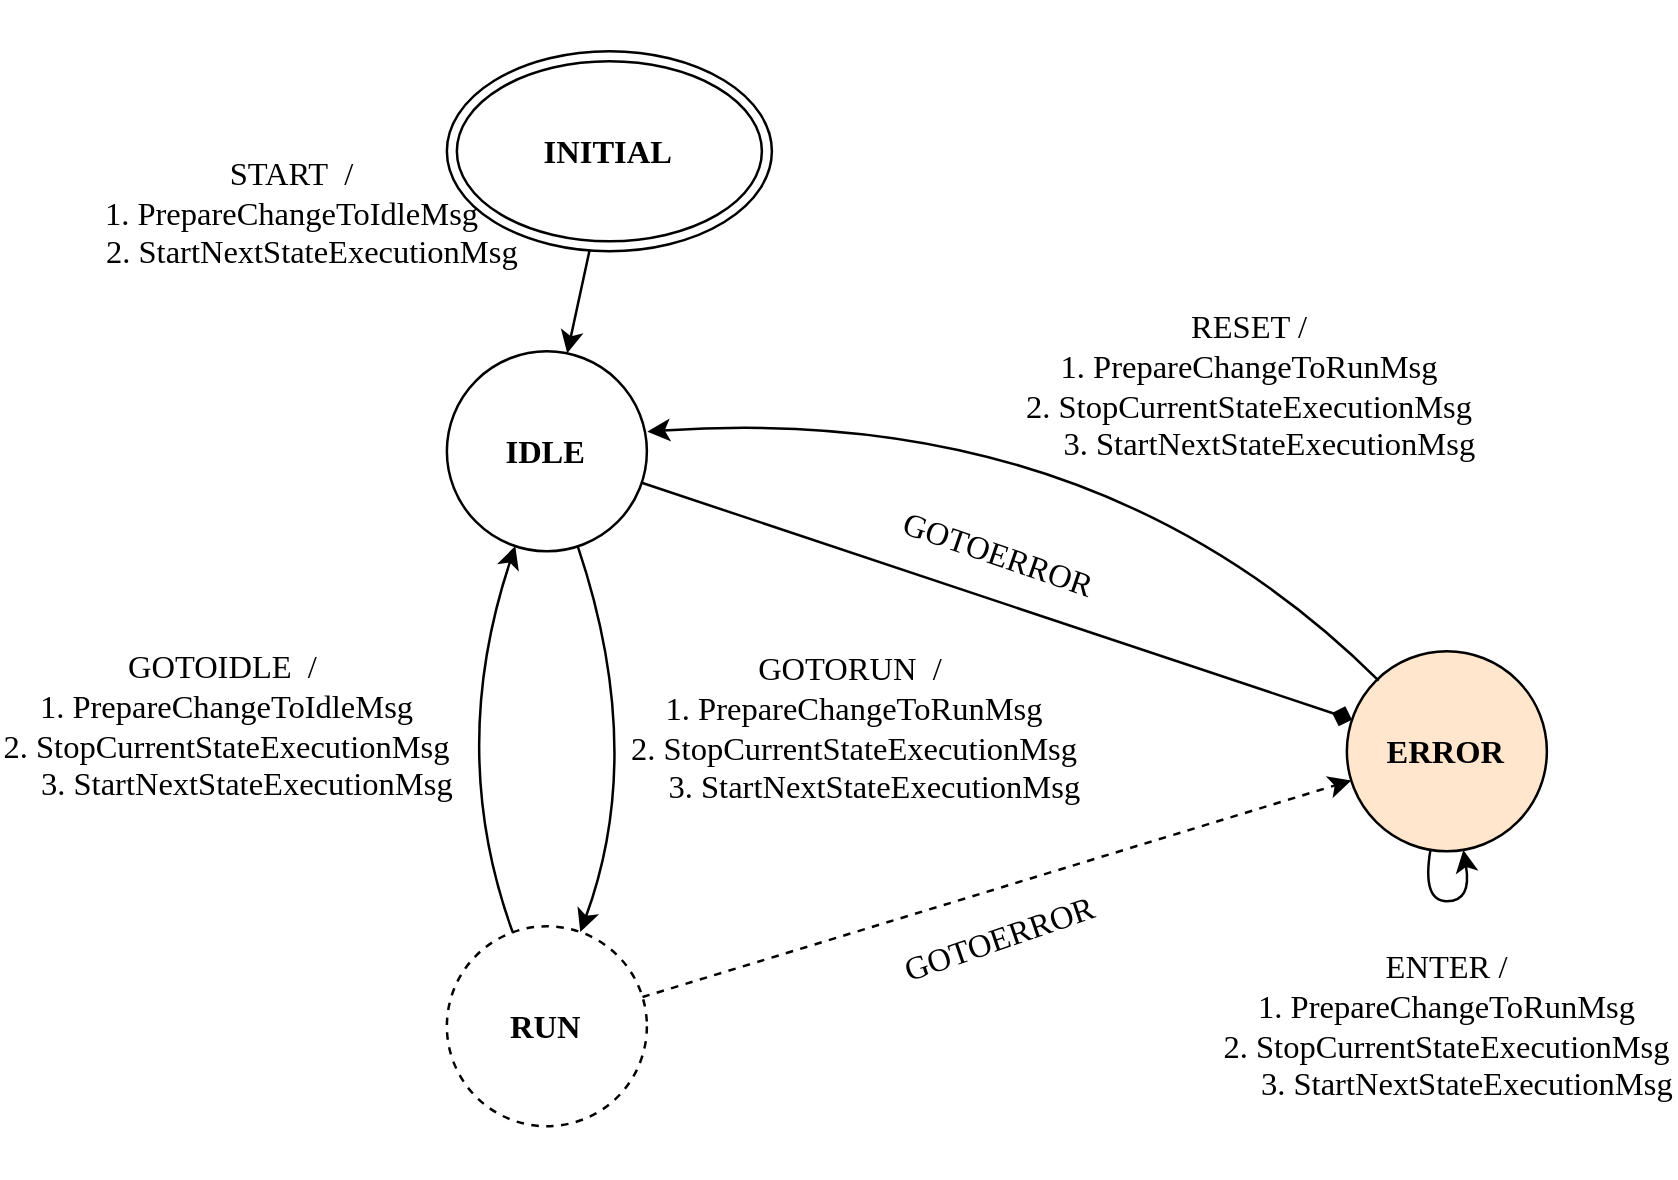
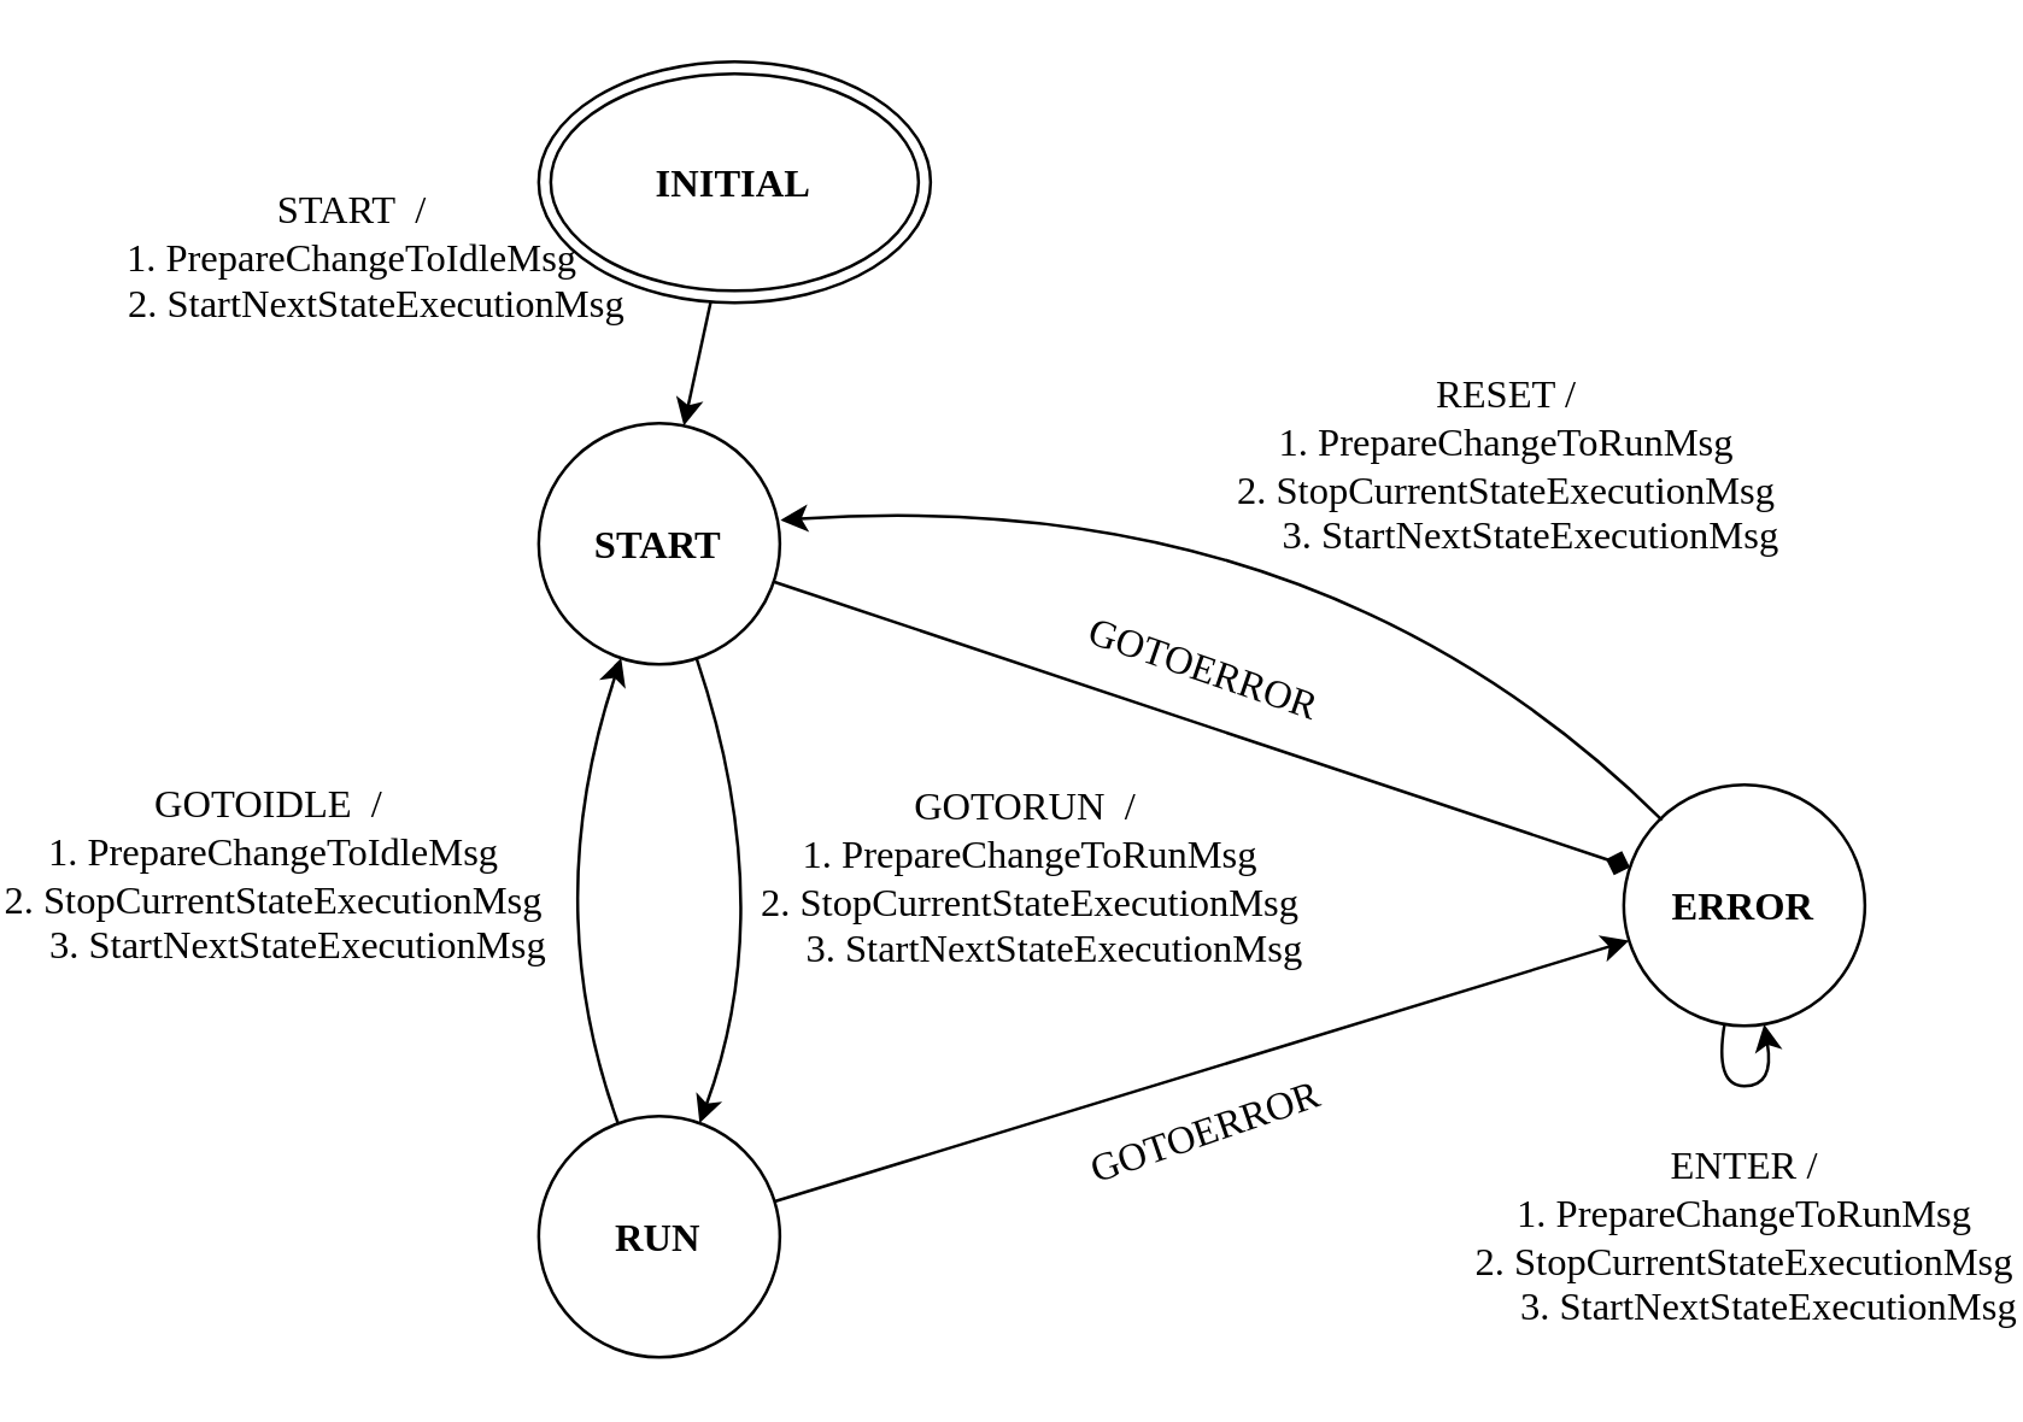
  <mxCell id="0" />
  <mxCell id="1" parent="0" />
  <mxCell id="2" value="&lt;span&gt;INITIAL&lt;/span&gt;" style="ellipse;shape=doubleEllipse;aspect=fixed;fontFamily=Times New Roman;labelBackgroundColor=none;labelBorderColor=none;whiteSpace=wrap;html=1;align=center;fontSize=13;strokeWidth=1;fontStyle=1;" parent="1" vertex="1"><mxGeometry x="20.15" y="20" width="130" height="80" as="geometry" /></mxCell>
- <mxCell id="3" value="&lt;span&gt;IDLE&lt;/span&gt;" style="ellipse;aspect=fixed;fontFamily=Times New Roman;labelBackgroundColor=none;labelBorderColor=none;whiteSpace=wrap;html=1;align=center;fontSize=13;strokeWidth=1;fontStyle=1;" parent="1" vertex="1"><mxGeometry x="20.15" y="140" width="80" height="80" as="geometry" /></mxCell>
- <mxCell id="4" value="&lt;span&gt;ERROR&lt;/span&gt;" style="ellipse;aspect=fixed;fontFamily=Times New Roman;labelBackgroundColor=none;labelBorderColor=none;whiteSpace=wrap;html=1;align=center;fontSize=13;strokeWidth=1;fontStyle=1;fillColor=#ffe6cc;" parent="1" vertex="1"><mxGeometry x="380.15" y="260" width="80" height="80" as="geometry" /></mxCell>
- <mxCell id="5" value="&lt;span&gt;RUN&lt;/span&gt;" style="ellipse;aspect=fixed;fontFamily=Times New Roman;labelBackgroundColor=none;labelBorderColor=none;whiteSpace=wrap;html=1;align=center;fontSize=13;strokeWidth=1;fontStyle=1;dashed=1;" parent="1" vertex="1"><mxGeometry x="20.15" y="370" width="80" height="80" as="geometry" /></mxCell>
+ <mxCell id="3" value="&lt;span&gt;START&lt;/span&gt;" style="ellipse;aspect=fixed;fontFamily=Times New Roman;labelBackgroundColor=none;labelBorderColor=none;whiteSpace=wrap;html=1;align=center;fontSize=13;strokeWidth=1;fontStyle=1;" parent="1" vertex="1"><mxGeometry x="20.15" y="140" width="80" height="80" as="geometry" /></mxCell>
+ <mxCell id="4" value="&lt;span&gt;ERROR&lt;/span&gt;" style="ellipse;aspect=fixed;fontFamily=Times New Roman;labelBackgroundColor=none;labelBorderColor=none;whiteSpace=wrap;html=1;align=center;fontSize=13;strokeWidth=1;fontStyle=1;" parent="1" vertex="1"><mxGeometry x="380.15" y="260" width="80" height="80" as="geometry" /></mxCell>
+ <mxCell id="5" value="&lt;span&gt;RUN&lt;/span&gt;" style="ellipse;aspect=fixed;fontFamily=Times New Roman;labelBackgroundColor=none;labelBorderColor=none;whiteSpace=wrap;html=1;align=center;fontSize=13;strokeWidth=1;fontStyle=1;" parent="1" vertex="1"><mxGeometry x="20.15" y="370" width="80" height="80" as="geometry" /></mxCell>
  <mxCell id="6" value="START&amp;nbsp; / &lt;br style=&quot;font-size: 13px;&quot;&gt;1. PrepareChangeToIdleMsg&lt;br style=&quot;font-size: 13px;&quot;&gt;  &amp;nbsp;&amp;nbsp; &amp;nbsp; 2. StartNextStateExecutionMsg" style="endArrow=classic;rounded=0;fontFamily=Times New Roman;labelBackgroundColor=none;labelBorderColor=none;html=1;align=center;fontSize=13;" parent="1" source="2" target="3" edge="1"><mxGeometry x="-0.5" y="-120" width="50" height="50" relative="1" as="geometry"><mxPoint x="130.15" y="300" as="sourcePoint" /><mxPoint x="180.15" y="250" as="targetPoint" /><mxPoint as="offset" /></mxGeometry></mxCell>
  <mxCell id="7" value="" style="endArrow=classic;curved=1;fontFamily=Times New Roman;labelBackgroundColor=none;labelBorderColor=none;html=1;align=center;fontSize=13;" parent="1" source="3" target="5" edge="1"><mxGeometry width="50" height="50" relative="1" as="geometry"><mxPoint x="110.15" y="230" as="sourcePoint" /><mxPoint x="100.15" y="310" as="targetPoint" /><Array as="points"><mxPoint x="100.15" y="300" /></Array></mxGeometry></mxCell>
  <mxCell id="8" value="GOTORUN&amp;nbsp; /&amp;nbsp;&lt;br style=&quot;font-size: 13px;&quot;&gt;1. PrepareChangeToRunMsg&lt;br style=&quot;font-size: 13px;&quot;&gt;2. StopCurrentStateExecutionMsg&lt;br style=&quot;font-size: 13px;&quot;&gt;&amp;nbsp; &amp;nbsp; &amp;nbsp;3. StartNextStateExecutionMsg" style="edgeLabel;align=center;verticalAlign=middle;resizable=0;points=[];fontFamily=Times New Roman;labelBackgroundColor=none;labelBorderColor=none;html=1;fontSize=13;" parent="7" vertex="1" connectable="0"><mxGeometry x="0.054" y="-15" relative="1" as="geometry"><mxPoint x="96" y="-4" as="offset" /></mxGeometry></mxCell>
  <mxCell id="9" value="" style="endArrow=classic;curved=1;fontFamily=Times New Roman;labelBackgroundColor=none;labelBorderColor=none;html=1;align=center;fontSize=13;" parent="1" source="5" target="3" edge="1"><mxGeometry width="50" height="50" relative="1" as="geometry"><mxPoint x="50.15" y="360" as="sourcePoint" /><mxPoint x="100.15" y="310" as="targetPoint" /><Array as="points"><mxPoint x="20.15" y="300" /></Array></mxGeometry></mxCell>
  <mxCell id="10" value="GOTOIDLE&amp;nbsp; /&amp;nbsp;&lt;br style=&quot;font-size: 13px;&quot;&gt;1. PrepareChangeToIdleMsg&lt;br style=&quot;font-size: 13px;&quot;&gt;2. StopCurrentStateExecutionMsg&lt;br style=&quot;font-size: 13px;&quot;&gt;&amp;nbsp; &amp;nbsp; &amp;nbsp;3. StartNextStateExecutionMsg" style="edgeLabel;align=center;verticalAlign=middle;resizable=0;points=[];fontFamily=Times New Roman;labelBackgroundColor=none;labelBorderColor=none;html=1;fontSize=13;" parent="9" vertex="1" connectable="0"><mxGeometry x="0.218" y="-39" relative="1" as="geometry"><mxPoint x="-133" y="-1" as="offset" /></mxGeometry></mxCell>
- <mxCell id="11" value="" style="endArrow=classic;curved=1;fontFamily=Times New Roman;labelBackgroundColor=none;labelBorderColor=none;html=1;align=center;fontSize=13;dashed=1;" parent="1" source="5" target="4" edge="1"><mxGeometry width="50" height="50" relative="1" as="geometry"><mxPoint x="80.15" y="390" as="sourcePoint" /><mxPoint x="130.15" y="340" as="targetPoint" /></mxGeometry></mxCell>
+ <mxCell id="11" value="" style="endArrow=classic;curved=1;fontFamily=Times New Roman;labelBackgroundColor=none;labelBorderColor=none;html=1;align=center;fontSize=13;" parent="1" source="5" target="4" edge="1"><mxGeometry width="50" height="50" relative="1" as="geometry"><mxPoint x="80.15" y="390" as="sourcePoint" /><mxPoint x="130.15" y="340" as="targetPoint" /></mxGeometry></mxCell>
  <mxCell id="12" value="GOTOERROR" style="edgeLabel;align=center;verticalAlign=middle;resizable=0;points=[];rotation=341;fontFamily=Times New Roman;labelBackgroundColor=none;labelBorderColor=none;html=1;fontSize=13;" parent="11" vertex="1" connectable="0"><mxGeometry x="-0.091" y="-1" relative="1" as="geometry"><mxPoint x="13" y="15" as="offset" /></mxGeometry></mxCell>
  <mxCell id="13" value="" style="endArrow=classic;curved=1;fontFamily=Times New Roman;labelBackgroundColor=none;labelBorderColor=none;html=1;align=center;fontSize=13;" parent="1" edge="1"><mxGeometry width="50" height="50" relative="1" as="geometry"><mxPoint x="392.866" y="271.716" as="sourcePoint" /><mxPoint x="100.373" y="172.155" as="targetPoint" /><Array as="points"><mxPoint x="280.15" y="160" /></Array></mxGeometry></mxCell>
  <mxCell id="14" value="RESET /&lt;br style=&quot;font-size: 13px;&quot;&gt;1. PrepareChangeToRunMsg&lt;br style=&quot;font-size: 13px;&quot;&gt;2. StopCurrentStateExecutionMsg&lt;br style=&quot;font-size: 13px;&quot;&gt;&amp;nbsp; &amp;nbsp; &amp;nbsp;3. StartNextStateExecutionMsg" style="edgeLabel;align=center;verticalAlign=middle;resizable=0;points=[];fontFamily=Times New Roman;labelBackgroundColor=none;labelBorderColor=none;html=1;fontSize=13;" parent="13" vertex="1" connectable="0"><mxGeometry x="-0.248" y="33" relative="1" as="geometry"><mxPoint x="61" y="-52" as="offset" /></mxGeometry></mxCell>
  <mxCell id="15" value="" style="endArrow=diamond;curved=1;fontFamily=Times New Roman;labelBackgroundColor=none;labelBorderColor=none;html=1;align=center;fontSize=13;" parent="1" source="3" target="4" edge="1"><mxGeometry width="50" height="50" relative="1" as="geometry"><mxPoint x="80.15" y="390" as="sourcePoint" /><mxPoint x="130.15" y="340" as="targetPoint" /></mxGeometry></mxCell>
  <mxCell id="16" value="GOTOERROR" style="edgeLabel;align=center;verticalAlign=middle;resizable=0;points=[];rotation=19;fontFamily=Times New Roman;labelBackgroundColor=none;labelBorderColor=none;html=1;fontSize=13;" parent="15" vertex="1" connectable="0"><mxGeometry x="0.111" y="-4" relative="1" as="geometry"><mxPoint x="-14" y="-29" as="offset" /></mxGeometry></mxCell>
  <mxCell id="17" value="ENTER /&lt;br style=&quot;font-size: 13px;&quot;&gt;1. PrepareChangeToRunMsg&lt;br style=&quot;font-size: 13px;&quot;&gt;2. StopCurrentStateExecutionMsg&lt;br style=&quot;font-size: 13px;&quot;&gt;&amp;nbsp; &amp;nbsp; &amp;nbsp;3. StartNextStateExecutionMsg" style="endArrow=classic;curved=1;fontFamily=Times New Roman;labelBackgroundColor=none;labelBorderColor=none;html=1;align=center;fontSize=13;" parent="1" source="4" target="4" edge="1"><mxGeometry y="-50" width="50" height="50" relative="1" as="geometry"><mxPoint x="140.15" y="330" as="sourcePoint" /><mxPoint x="190.15" y="280" as="targetPoint" /><mxPoint as="offset" /><Array as="points"><mxPoint x="420.15" y="360" /></Array></mxGeometry></mxCell>
